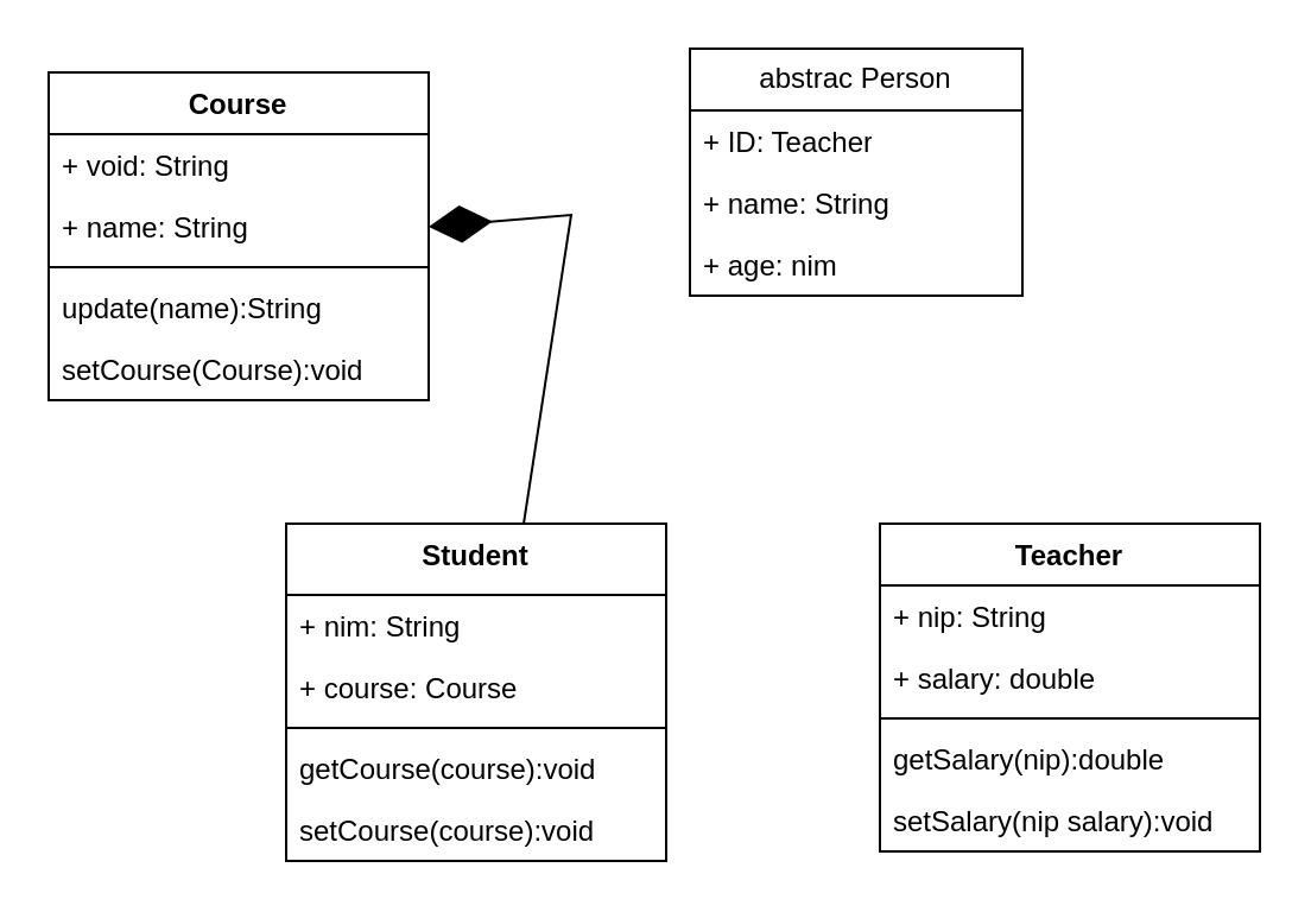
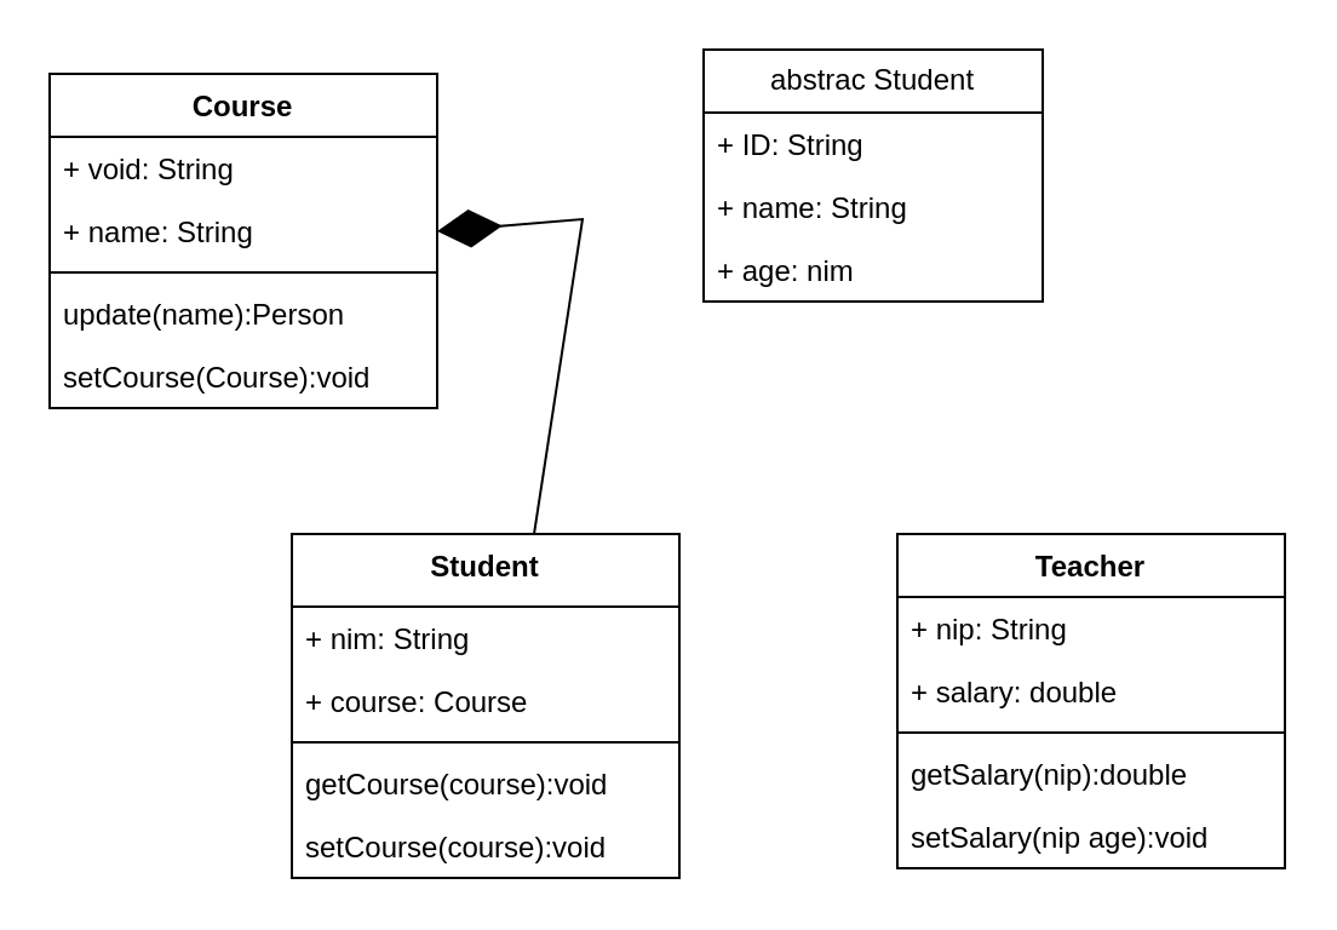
  <mxCell id="0" />
  <mxCell id="1" parent="0" />
- <mxCell id="2" value="abstrac Person" style="swimlane;fontStyle=0;childLayout=stackLayout;horizontal=1;startSize=26;fillColor=none;horizontalStack=0;resizeParent=1;resizeParentMax=0;resizeLast=0;collapsible=1;marginBottom=0;whiteSpace=wrap;html=1;" vertex="1" parent="1"><mxGeometry x="290" y="20" width="140" height="104" as="geometry" /></mxCell>
- <mxCell id="3" value="+ ID: Teacher" style="text;strokeColor=none;fillColor=none;align=left;verticalAlign=top;spacingLeft=4;spacingRight=4;overflow=hidden;rotatable=0;points=[[0,0.5],[1,0.5]];portConstraint=eastwest;whiteSpace=wrap;html=1;" vertex="1" parent="2"><mxGeometry y="26" width="140" height="26" as="geometry" /></mxCell>
+ <mxCell id="2" value="abstrac Student" style="swimlane;fontStyle=0;childLayout=stackLayout;horizontal=1;startSize=26;fillColor=none;horizontalStack=0;resizeParent=1;resizeParentMax=0;resizeLast=0;collapsible=1;marginBottom=0;whiteSpace=wrap;html=1;" vertex="1" parent="1"><mxGeometry x="290" y="20" width="140" height="104" as="geometry" /></mxCell>
+ <mxCell id="3" value="+ ID: String" style="text;strokeColor=none;fillColor=none;align=left;verticalAlign=top;spacingLeft=4;spacingRight=4;overflow=hidden;rotatable=0;points=[[0,0.5],[1,0.5]];portConstraint=eastwest;whiteSpace=wrap;html=1;" vertex="1" parent="2"><mxGeometry y="26" width="140" height="26" as="geometry" /></mxCell>
  <mxCell id="4" value="+ name: String" style="text;strokeColor=none;fillColor=none;align=left;verticalAlign=top;spacingLeft=4;spacingRight=4;overflow=hidden;rotatable=0;points=[[0,0.5],[1,0.5]];portConstraint=eastwest;whiteSpace=wrap;html=1;" vertex="1" parent="2"><mxGeometry y="52" width="140" height="26" as="geometry" /></mxCell>
  <mxCell id="5" value="+ age: nim" style="text;strokeColor=none;fillColor=none;align=left;verticalAlign=top;spacingLeft=4;spacingRight=4;overflow=hidden;rotatable=0;points=[[0,0.5],[1,0.5]];portConstraint=eastwest;whiteSpace=wrap;html=1;" vertex="1" parent="2"><mxGeometry y="78" width="140" height="26" as="geometry" /></mxCell>
  <mxCell id="6" value="Student" style="swimlane;fontStyle=1;align=center;verticalAlign=top;childLayout=stackLayout;horizontal=1;startSize=30;horizontalStack=0;resizeParent=1;resizeParentMax=0;resizeLast=0;collapsible=1;marginBottom=0;whiteSpace=wrap;html=1;" vertex="1" parent="1"><mxGeometry x="120" y="220" width="160" height="142" as="geometry" /></mxCell>
  <mxCell id="7" value="+ nim: String" style="text;strokeColor=none;fillColor=none;align=left;verticalAlign=top;spacingLeft=4;spacingRight=4;overflow=hidden;rotatable=0;points=[[0,0.5],[1,0.5]];portConstraint=eastwest;whiteSpace=wrap;html=1;" vertex="1" parent="6"><mxGeometry y="30" width="160" height="26" as="geometry" /></mxCell>
  <mxCell id="8" value="+ course: Course" style="text;strokeColor=none;fillColor=none;align=left;verticalAlign=top;spacingLeft=4;spacingRight=4;overflow=hidden;rotatable=0;points=[[0,0.5],[1,0.5]];portConstraint=eastwest;whiteSpace=wrap;html=1;" vertex="1" parent="6"><mxGeometry y="56" width="160" height="26" as="geometry" /></mxCell>
  <mxCell id="9" value="" style="line;strokeWidth=1;fillColor=none;align=left;verticalAlign=middle;spacingTop=-1;spacingLeft=3;spacingRight=3;rotatable=0;labelPosition=right;points=[];portConstraint=eastwest;strokeColor=inherit;" vertex="1" parent="6"><mxGeometry y="82" width="160" height="8" as="geometry" /></mxCell>
  <mxCell id="10" value="getCourse(course):void" style="text;strokeColor=none;fillColor=none;align=left;verticalAlign=top;spacingLeft=4;spacingRight=4;overflow=hidden;rotatable=0;points=[[0,0.5],[1,0.5]];portConstraint=eastwest;whiteSpace=wrap;html=1;" vertex="1" parent="6"><mxGeometry y="90" width="160" height="26" as="geometry" /></mxCell>
  <mxCell id="11" value="setCourse(course):void" style="text;strokeColor=none;fillColor=none;align=left;verticalAlign=top;spacingLeft=4;spacingRight=4;overflow=hidden;rotatable=0;points=[[0,0.5],[1,0.5]];portConstraint=eastwest;whiteSpace=wrap;html=1;" vertex="1" parent="6"><mxGeometry y="116" width="160" height="26" as="geometry" /></mxCell>
  <mxCell id="12" value="Teacher" style="swimlane;fontStyle=1;align=center;verticalAlign=top;childLayout=stackLayout;horizontal=1;startSize=26;horizontalStack=0;resizeParent=1;resizeParentMax=0;resizeLast=0;collapsible=1;marginBottom=0;whiteSpace=wrap;html=1;" vertex="1" parent="1"><mxGeometry x="370" y="220" width="160" height="138" as="geometry" /></mxCell>
  <mxCell id="13" value="+ nip: String" style="text;strokeColor=none;fillColor=none;align=left;verticalAlign=top;spacingLeft=4;spacingRight=4;overflow=hidden;rotatable=0;points=[[0,0.5],[1,0.5]];portConstraint=eastwest;whiteSpace=wrap;html=1;" vertex="1" parent="12"><mxGeometry y="26" width="160" height="26" as="geometry" /></mxCell>
  <mxCell id="14" value="+ salary: double" style="text;strokeColor=none;fillColor=none;align=left;verticalAlign=top;spacingLeft=4;spacingRight=4;overflow=hidden;rotatable=0;points=[[0,0.5],[1,0.5]];portConstraint=eastwest;whiteSpace=wrap;html=1;" vertex="1" parent="12"><mxGeometry y="52" width="160" height="26" as="geometry" /></mxCell>
  <mxCell id="15" value="" style="line;strokeWidth=1;fillColor=none;align=left;verticalAlign=middle;spacingTop=-1;spacingLeft=3;spacingRight=3;rotatable=0;labelPosition=right;points=[];portConstraint=eastwest;strokeColor=inherit;" vertex="1" parent="12"><mxGeometry y="78" width="160" height="8" as="geometry" /></mxCell>
  <mxCell id="16" value="getSalary(nip):double" style="text;strokeColor=none;fillColor=none;align=left;verticalAlign=top;spacingLeft=4;spacingRight=4;overflow=hidden;rotatable=0;points=[[0,0.5],[1,0.5]];portConstraint=eastwest;whiteSpace=wrap;html=1;" vertex="1" parent="12"><mxGeometry y="86" width="160" height="26" as="geometry" /></mxCell>
- <mxCell id="17" value="setSalary(nip salary):void" style="text;strokeColor=none;fillColor=none;align=left;verticalAlign=top;spacingLeft=4;spacingRight=4;overflow=hidden;rotatable=0;points=[[0,0.5],[1,0.5]];portConstraint=eastwest;whiteSpace=wrap;html=1;" vertex="1" parent="12"><mxGeometry y="112" width="160" height="26" as="geometry" /></mxCell>
+ <mxCell id="17" value="setSalary(nip age):void" style="text;strokeColor=none;fillColor=none;align=left;verticalAlign=top;spacingLeft=4;spacingRight=4;overflow=hidden;rotatable=0;points=[[0,0.5],[1,0.5]];portConstraint=eastwest;whiteSpace=wrap;html=1;" vertex="1" parent="12"><mxGeometry y="112" width="160" height="26" as="geometry" /></mxCell>
  <mxCell id="18" value="Course" style="swimlane;fontStyle=1;align=center;verticalAlign=top;childLayout=stackLayout;horizontal=1;startSize=26;horizontalStack=0;resizeParent=1;resizeParentMax=0;resizeLast=0;collapsible=1;marginBottom=0;whiteSpace=wrap;html=1;" vertex="1" parent="1"><mxGeometry x="20" y="30" width="160" height="138" as="geometry" /></mxCell>
  <mxCell id="19" value="+ void: String" style="text;strokeColor=none;fillColor=none;align=left;verticalAlign=top;spacingLeft=4;spacingRight=4;overflow=hidden;rotatable=0;points=[[0,0.5],[1,0.5]];portConstraint=eastwest;whiteSpace=wrap;html=1;" vertex="1" parent="18"><mxGeometry y="26" width="160" height="26" as="geometry" /></mxCell>
  <mxCell id="20" value="+ name: String" style="text;strokeColor=none;fillColor=none;align=left;verticalAlign=top;spacingLeft=4;spacingRight=4;overflow=hidden;rotatable=0;points=[[0,0.5],[1,0.5]];portConstraint=eastwest;whiteSpace=wrap;html=1;" vertex="1" parent="18"><mxGeometry y="52" width="160" height="26" as="geometry" /></mxCell>
  <mxCell id="21" value="" style="line;strokeWidth=1;fillColor=none;align=left;verticalAlign=middle;spacingTop=-1;spacingLeft=3;spacingRight=3;rotatable=0;labelPosition=right;points=[];portConstraint=eastwest;strokeColor=inherit;" vertex="1" parent="18"><mxGeometry y="78" width="160" height="8" as="geometry" /></mxCell>
- <mxCell id="22" value="update(name):String" style="text;strokeColor=none;fillColor=none;align=left;verticalAlign=top;spacingLeft=4;spacingRight=4;overflow=hidden;rotatable=0;points=[[0,0.5],[1,0.5]];portConstraint=eastwest;whiteSpace=wrap;html=1;" vertex="1" parent="18"><mxGeometry y="86" width="160" height="26" as="geometry" /></mxCell>
+ <mxCell id="22" value="update(name):Person" style="text;strokeColor=none;fillColor=none;align=left;verticalAlign=top;spacingLeft=4;spacingRight=4;overflow=hidden;rotatable=0;points=[[0,0.5],[1,0.5]];portConstraint=eastwest;whiteSpace=wrap;html=1;" vertex="1" parent="18"><mxGeometry y="86" width="160" height="26" as="geometry" /></mxCell>
  <mxCell id="23" value="setCourse(Course):void" style="text;strokeColor=none;fillColor=none;align=left;verticalAlign=top;spacingLeft=4;spacingRight=4;overflow=hidden;rotatable=0;points=[[0,0.5],[1,0.5]];portConstraint=eastwest;whiteSpace=wrap;html=1;" vertex="1" parent="18"><mxGeometry y="112" width="160" height="26" as="geometry" /></mxCell>
  <mxCell id="24" value="" style="endArrow=diamondThin;endFill=1;endSize=24;html=1;rounded=0;entryX=1;entryY=0.5;entryDx=0;entryDy=0;exitX=0.75;exitY=0;exitDx=0;exitDy=0;" edge="1" parent="1" source="6" target="20"><mxGeometry width="160" relative="1" as="geometry"><mxPoint x="340" y="230" as="sourcePoint" /><mxPoint x="500" y="230" as="targetPoint" /><Array as="points"><mxPoint x="220" y="220" /><mxPoint x="240" y="90" /></Array></mxGeometry></mxCell>
